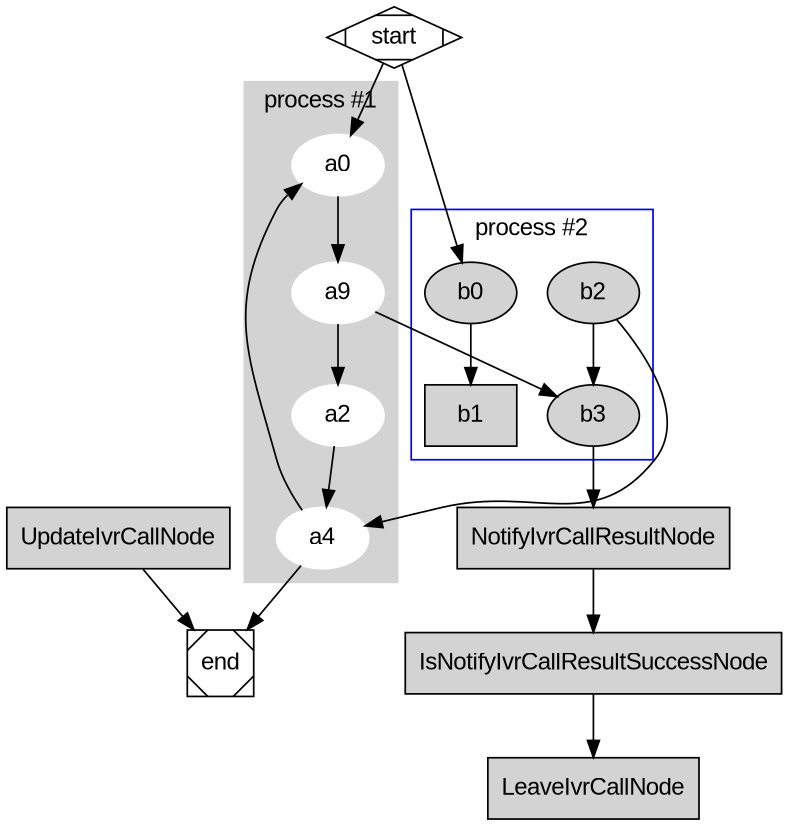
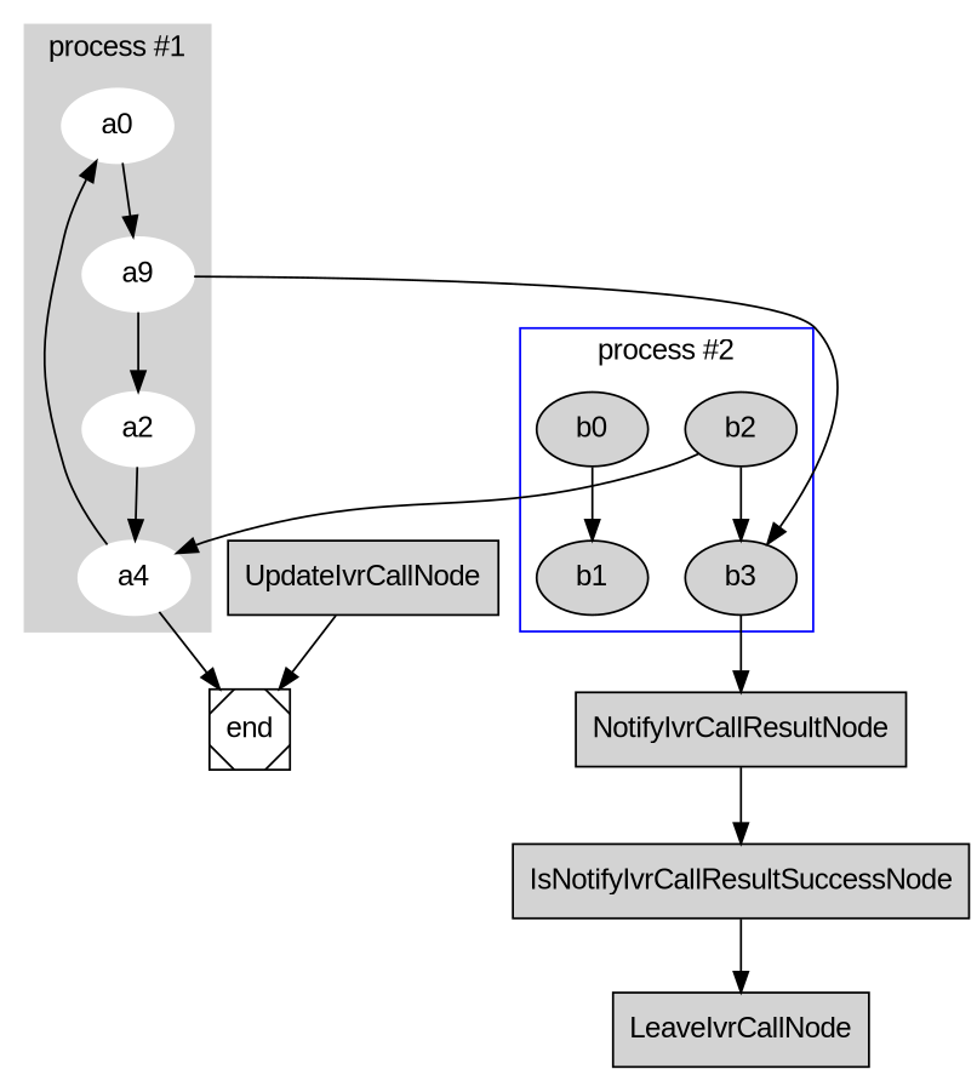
  digraph {
    fontname="Liberation Sans"
    node [fontname="Liberation Sans" style=filled]
    edge [fontname="Liberation Sans"]
    a0 [color=white]
    n2 [color=white label=a9]
    a2 [color=white]
    n4 [color=white label=a4]
    b0
-   b1 [shape=box]
+   b1
    b2
    b3
    NotifyIvrCallResultNode [shape=box]
    IsNotifyIvrCallResultSuccessNode [shape=box]
    LeaveIvrCallNode [shape=box]
    UpdateIvrCallNode [shape=box]
    end [shape=Msquare style=""]
-   start [shape=Mdiamond style=""]
    subgraph cluster_1 {
      color=lightgrey
      label="process #1"
      style=filled
      a0
      n2
      a2
      n4
    }
    subgraph cluster_2 {
      color=blue
      label="process #2"
      b0
      b1
      b2
      b3
    }
    subgraph sub_3 {
      color=blue
      label=notifyIvrResultSubFlow
      style=filled
      NotifyIvrCallResultNode
      IsNotifyIvrCallResultSuccessNode
      LeaveIvrCallNode
      UpdateIvrCallNode
    }
    a0 -> n2
    n2 -> a2
    n2 -> b3
    a2 -> n4
    n4 -> a0
    n4 -> end
    b0 -> b1
    b2 -> n4
    b2 -> b3
    b3 -> NotifyIvrCallResultNode
    NotifyIvrCallResultNode -> IsNotifyIvrCallResultSuccessNode
    IsNotifyIvrCallResultSuccessNode -> LeaveIvrCallNode
    UpdateIvrCallNode -> end
-   start -> a0
-   start -> b0
  }
